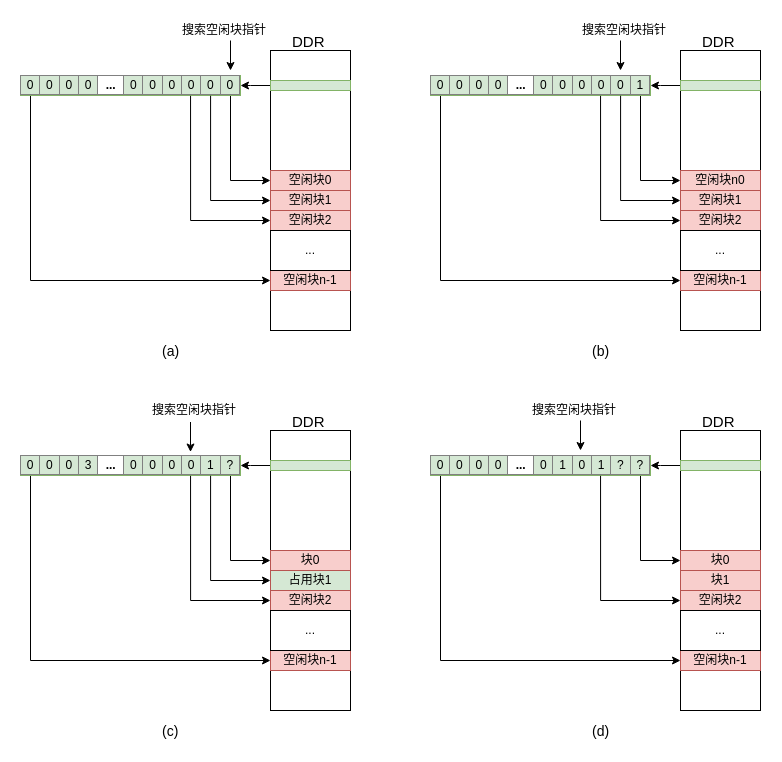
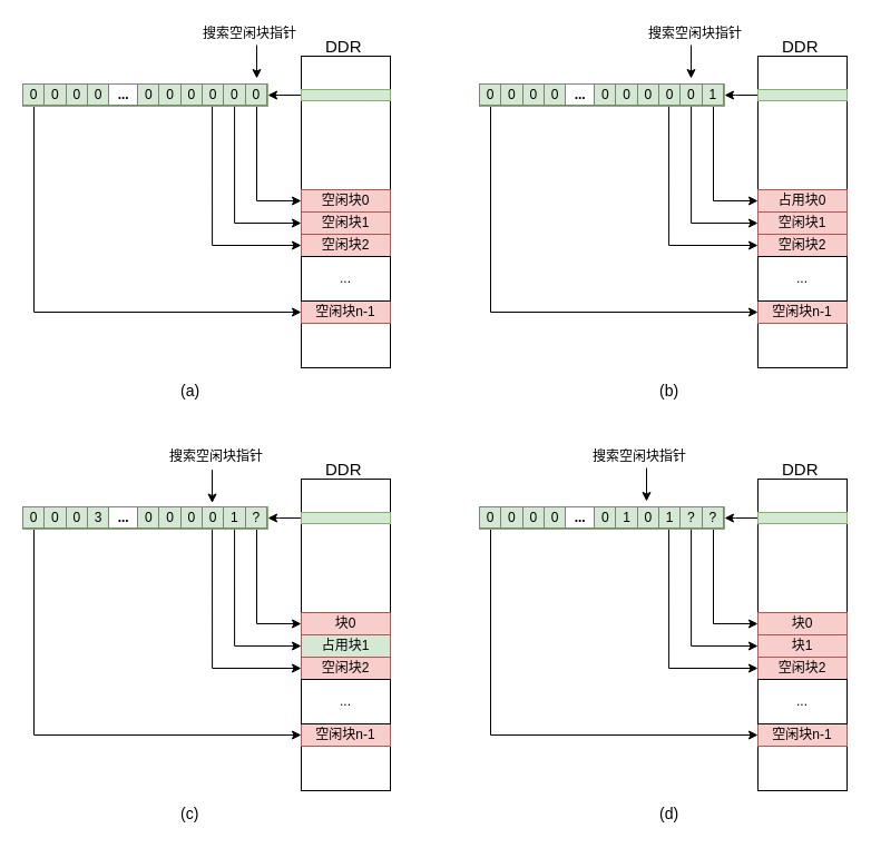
  <mxCell id="0" />
  <mxCell id="1" parent="0" />
  <mxCell id="2" value="" style="rounded=0;whiteSpace=wrap;html=1;" vertex="1" parent="1"><mxGeometry x="270" y="50" width="80" height="280" as="geometry" /></mxCell>
  <mxCell id="3" value="&lt;font style=&quot;font-size: 15px&quot;&gt;DDR&lt;/font&gt;" style="text;html=1;resizable=0;points=[];autosize=1;align=left;verticalAlign=top;spacingTop=-4;" vertex="1" parent="1"><mxGeometry x="290" y="30" width="50" height="20" as="geometry" /></mxCell>
  <mxCell id="4" style="edgeStyle=orthogonalEdgeStyle;rounded=0;orthogonalLoop=1;jettySize=auto;html=1;entryX=1;entryY=0.5;entryDx=0;entryDy=0;" edge="1" parent="1" source="5" target="8"><mxGeometry relative="1" as="geometry"><Array as="points"><mxPoint x="250" y="85" /><mxPoint x="250" y="85" /></Array></mxGeometry></mxCell>
  <mxCell id="5" value="" style="rounded=0;whiteSpace=wrap;html=1;fillColor=#d5e8d4;strokeColor=#82b366;" vertex="1" parent="1"><mxGeometry x="270" y="80" width="80" height="10" as="geometry" /></mxCell>
  <mxCell id="6" style="edgeStyle=orthogonalEdgeStyle;rounded=0;orthogonalLoop=1;jettySize=auto;html=1;entryX=0;entryY=0.5;entryDx=0;entryDy=0;" edge="1" parent="1" source="8" target="9"><mxGeometry relative="1" as="geometry"><Array as="points"><mxPoint x="230" y="180" /></Array></mxGeometry></mxCell>
  <mxCell id="7" style="edgeStyle=orthogonalEdgeStyle;rounded=0;orthogonalLoop=1;jettySize=auto;html=1;entryX=0;entryY=0.5;entryDx=0;entryDy=0;" edge="1" parent="1" source="8" target="12"><mxGeometry relative="1" as="geometry"><mxPoint x="160" y="260" as="targetPoint" /><Array as="points"><mxPoint x="30" y="280" /></Array></mxGeometry></mxCell>
  <mxCell id="8" value="&lt;table border=&quot;1&quot; width=&quot;100%&quot; style=&quot;width: 100% ; height: 100% ; border-collapse: collapse&quot;&gt;&lt;tbody&gt;&lt;tr&gt;&lt;td align=&quot;center&quot;&gt;0&lt;/td&gt;&lt;td style=&quot;text-align: center&quot;&gt;0&lt;/td&gt;&lt;td style=&quot;text-align: center&quot;&gt;0&lt;/td&gt;&lt;td style=&quot;text-align: center&quot;&gt;0&lt;/td&gt;&lt;td style=&quot;text-align: center ; background-color: rgb(255 , 255 , 255)&quot;&gt;&lt;b&gt;...&lt;/b&gt;&lt;/td&gt;&lt;td style=&quot;text-align: center&quot;&gt;0&lt;/td&gt;&lt;td style=&quot;text-align: center&quot;&gt;0&lt;/td&gt;&lt;td style=&quot;text-align: center&quot;&gt;0&lt;/td&gt;&lt;td style=&quot;text-align: center&quot;&gt;0&lt;/td&gt;&lt;td style=&quot;text-align: center&quot;&gt;0&lt;/td&gt;&lt;td align=&quot;center&quot;&gt;0&lt;/td&gt;&lt;/tr&gt;&lt;/tbody&gt;&lt;/table&gt;" style="text;html=1;strokeColor=#82b366;fillColor=#d5e8d4;overflow=fill;" vertex="1" parent="1"><mxGeometry x="20" y="75" width="220" height="20" as="geometry" /></mxCell>
  <mxCell id="9" value="空闲块0" style="rounded=0;whiteSpace=wrap;html=1;fillColor=#f8cecc;strokeColor=#b85450;" vertex="1" parent="1"><mxGeometry x="270" y="170" width="80" height="20" as="geometry" /></mxCell>
  <mxCell id="10" value="空闲块1" style="rounded=0;whiteSpace=wrap;html=1;fillColor=#f8cecc;strokeColor=#b85450;" vertex="1" parent="1"><mxGeometry x="270" y="190" width="80" height="20" as="geometry" /></mxCell>
  <mxCell id="11" value="空闲块2" style="rounded=0;whiteSpace=wrap;html=1;fillColor=#f8cecc;strokeColor=#b85450;" vertex="1" parent="1"><mxGeometry x="270" y="210" width="80" height="20" as="geometry" /></mxCell>
  <mxCell id="12" value="空闲块n-1" style="rounded=0;whiteSpace=wrap;html=1;fillColor=#f8cecc;strokeColor=#b85450;" vertex="1" parent="1"><mxGeometry x="270" y="270" width="80" height="20" as="geometry" /></mxCell>
  <mxCell id="13" value="..." style="rounded=0;whiteSpace=wrap;html=1;" vertex="1" parent="1"><mxGeometry x="270" y="230" width="80" height="40" as="geometry" /></mxCell>
  <mxCell id="14" style="edgeStyle=orthogonalEdgeStyle;rounded=0;orthogonalLoop=1;jettySize=auto;html=1;entryX=0;entryY=0.5;entryDx=0;entryDy=0;exitX=0.864;exitY=1.014;exitDx=0;exitDy=0;exitPerimeter=0;" edge="1" parent="1" target="10" source="8"><mxGeometry relative="1" as="geometry"><mxPoint x="210" y="100" as="sourcePoint" /><mxPoint x="250" y="180.095" as="targetPoint" /><Array as="points"><mxPoint x="210" y="200" /></Array></mxGeometry></mxCell>
  <mxCell id="15" style="edgeStyle=orthogonalEdgeStyle;rounded=0;orthogonalLoop=1;jettySize=auto;html=1;entryX=0;entryY=0.5;entryDx=0;entryDy=0;exitX=0.773;exitY=1.018;exitDx=0;exitDy=0;exitPerimeter=0;" edge="1" parent="1" target="11" source="8"><mxGeometry relative="1" as="geometry"><mxPoint x="190" y="100" as="sourcePoint" /><mxPoint x="260" y="220" as="targetPoint" /><Array as="points"><mxPoint x="190" y="220" /></Array></mxGeometry></mxCell>
  <mxCell id="16" value="" style="endArrow=classic;html=1;" edge="1" parent="1"><mxGeometry width="50" height="50" relative="1" as="geometry"><mxPoint x="230" y="40" as="sourcePoint" /><mxPoint x="230" y="70" as="targetPoint" /></mxGeometry></mxCell>
  <mxCell id="17" value="搜索空闲块指针" style="text;html=1;resizable=0;points=[];autosize=1;align=left;verticalAlign=top;spacingTop=-4;" vertex="1" parent="1"><mxGeometry x="180" y="20" width="100" height="20" as="geometry" /></mxCell>
  <mxCell id="18" value="&lt;font style=&quot;font-size: 14px&quot;&gt;(a)&lt;/font&gt;" style="text;html=1;resizable=0;points=[];autosize=1;align=left;verticalAlign=top;spacingTop=-4;" vertex="1" parent="1"><mxGeometry x="160" y="340" width="30" height="20" as="geometry" /></mxCell>
  <mxCell id="19" value="" style="rounded=0;whiteSpace=wrap;html=1;" vertex="1" parent="1"><mxGeometry x="680" y="50" width="80" height="280" as="geometry" /></mxCell>
  <mxCell id="20" value="&lt;font style=&quot;font-size: 15px&quot;&gt;DDR&lt;/font&gt;" style="text;html=1;resizable=0;points=[];autosize=1;align=left;verticalAlign=top;spacingTop=-4;" vertex="1" parent="1"><mxGeometry x="700" y="30" width="50" height="20" as="geometry" /></mxCell>
  <mxCell id="21" style="edgeStyle=orthogonalEdgeStyle;rounded=0;orthogonalLoop=1;jettySize=auto;html=1;entryX=1;entryY=0.5;entryDx=0;entryDy=0;" edge="1" source="22" target="25" parent="1"><mxGeometry relative="1" as="geometry"><Array as="points"><mxPoint x="660" y="85" /><mxPoint x="660" y="85" /></Array></mxGeometry></mxCell>
  <mxCell id="22" value="" style="rounded=0;whiteSpace=wrap;html=1;fillColor=#d5e8d4;strokeColor=#82b366;" vertex="1" parent="1"><mxGeometry x="680" y="80" width="80" height="10" as="geometry" /></mxCell>
  <mxCell id="23" style="edgeStyle=orthogonalEdgeStyle;rounded=0;orthogonalLoop=1;jettySize=auto;html=1;entryX=0;entryY=0.5;entryDx=0;entryDy=0;" edge="1" source="25" target="26" parent="1"><mxGeometry relative="1" as="geometry"><Array as="points"><mxPoint x="640" y="180" /></Array></mxGeometry></mxCell>
  <mxCell id="24" style="edgeStyle=orthogonalEdgeStyle;rounded=0;orthogonalLoop=1;jettySize=auto;html=1;entryX=0;entryY=0.5;entryDx=0;entryDy=0;" edge="1" source="25" target="29" parent="1"><mxGeometry relative="1" as="geometry"><mxPoint x="570" y="260" as="targetPoint" /><Array as="points"><mxPoint x="440" y="280" /></Array></mxGeometry></mxCell>
  <mxCell id="25" value="&lt;table border=&quot;1&quot; width=&quot;100%&quot; style=&quot;width: 100% ; height: 100% ; border-collapse: collapse&quot;&gt;&lt;tbody&gt;&lt;tr&gt;&lt;td align=&quot;center&quot;&gt;0&lt;/td&gt;&lt;td style=&quot;text-align: center&quot;&gt;0&lt;/td&gt;&lt;td style=&quot;text-align: center&quot;&gt;0&lt;/td&gt;&lt;td style=&quot;text-align: center&quot;&gt;0&lt;/td&gt;&lt;td style=&quot;text-align: center ; background-color: rgb(255 , 255 , 255)&quot;&gt;&lt;b&gt;...&lt;/b&gt;&lt;/td&gt;&lt;td style=&quot;text-align: center&quot;&gt;0&lt;/td&gt;&lt;td style=&quot;text-align: center&quot;&gt;0&lt;/td&gt;&lt;td style=&quot;text-align: center&quot;&gt;0&lt;/td&gt;&lt;td style=&quot;text-align: center&quot;&gt;0&lt;/td&gt;&lt;td style=&quot;text-align: center&quot;&gt;0&lt;/td&gt;&lt;td align=&quot;center&quot;&gt;1&lt;/td&gt;&lt;/tr&gt;&lt;/tbody&gt;&lt;/table&gt;" style="text;html=1;strokeColor=#82b366;fillColor=#d5e8d4;overflow=fill;" vertex="1" parent="1"><mxGeometry x="430" y="75" width="220" height="20" as="geometry" /></mxCell>
- <mxCell id="26" value="空闲块n0" style="rounded=0;whiteSpace=wrap;html=1;fillColor=#f8cecc;strokeColor=#b85450;" vertex="1" parent="1"><mxGeometry x="680" y="170" width="80" height="20" as="geometry" /></mxCell>
+ <mxCell id="26" value="占用块0" style="rounded=0;whiteSpace=wrap;html=1;fillColor=#f8cecc;strokeColor=#b85450;" vertex="1" parent="1"><mxGeometry x="680" y="170" width="80" height="20" as="geometry" /></mxCell>
  <mxCell id="27" value="空闲块1" style="rounded=0;whiteSpace=wrap;html=1;fillColor=#f8cecc;strokeColor=#b85450;" vertex="1" parent="1"><mxGeometry x="680" y="190" width="80" height="20" as="geometry" /></mxCell>
  <mxCell id="28" value="空闲块2" style="rounded=0;whiteSpace=wrap;html=1;fillColor=#f8cecc;strokeColor=#b85450;" vertex="1" parent="1"><mxGeometry x="680" y="210" width="80" height="20" as="geometry" /></mxCell>
  <mxCell id="29" value="空闲块n-1" style="rounded=0;whiteSpace=wrap;html=1;fillColor=#f8cecc;strokeColor=#b85450;" vertex="1" parent="1"><mxGeometry x="680" y="270" width="80" height="20" as="geometry" /></mxCell>
  <mxCell id="30" value="..." style="rounded=0;whiteSpace=wrap;html=1;" vertex="1" parent="1"><mxGeometry x="680" y="230" width="80" height="40" as="geometry" /></mxCell>
  <mxCell id="31" style="edgeStyle=orthogonalEdgeStyle;rounded=0;orthogonalLoop=1;jettySize=auto;html=1;entryX=0;entryY=0.5;entryDx=0;entryDy=0;exitX=0.864;exitY=1.014;exitDx=0;exitDy=0;exitPerimeter=0;" edge="1" source="25" target="27" parent="1"><mxGeometry relative="1" as="geometry"><mxPoint x="620" y="100" as="sourcePoint" /><mxPoint x="660" y="180.095" as="targetPoint" /><Array as="points"><mxPoint x="620" y="200" /></Array></mxGeometry></mxCell>
  <mxCell id="32" style="edgeStyle=orthogonalEdgeStyle;rounded=0;orthogonalLoop=1;jettySize=auto;html=1;entryX=0;entryY=0.5;entryDx=0;entryDy=0;exitX=0.773;exitY=1.018;exitDx=0;exitDy=0;exitPerimeter=0;" edge="1" source="25" target="28" parent="1"><mxGeometry relative="1" as="geometry"><mxPoint x="600" y="100" as="sourcePoint" /><mxPoint x="670" y="220" as="targetPoint" /><Array as="points"><mxPoint x="600" y="220" /></Array></mxGeometry></mxCell>
  <mxCell id="33" value="" style="endArrow=classic;html=1;" edge="1" parent="1"><mxGeometry width="50" height="50" relative="1" as="geometry"><mxPoint x="620" y="40" as="sourcePoint" /><mxPoint x="620" y="70" as="targetPoint" /></mxGeometry></mxCell>
  <mxCell id="34" value="搜索空闲块指针" style="text;html=1;resizable=0;points=[];autosize=1;align=left;verticalAlign=top;spacingTop=-4;" vertex="1" parent="1"><mxGeometry x="580" y="20" width="100" height="20" as="geometry" /></mxCell>
  <mxCell id="35" value="" style="rounded=0;whiteSpace=wrap;html=1;" vertex="1" parent="1"><mxGeometry x="270" y="430" width="80" height="280" as="geometry" /></mxCell>
  <mxCell id="36" value="&lt;font style=&quot;font-size: 15px&quot;&gt;DDR&lt;/font&gt;" style="text;html=1;resizable=0;points=[];autosize=1;align=left;verticalAlign=top;spacingTop=-4;" vertex="1" parent="1"><mxGeometry x="290" y="410" width="50" height="20" as="geometry" /></mxCell>
  <mxCell id="37" style="edgeStyle=orthogonalEdgeStyle;rounded=0;orthogonalLoop=1;jettySize=auto;html=1;entryX=1;entryY=0.5;entryDx=0;entryDy=0;" edge="1" source="38" target="41" parent="1"><mxGeometry relative="1" as="geometry"><Array as="points"><mxPoint x="250" y="465" /><mxPoint x="250" y="465" /></Array></mxGeometry></mxCell>
  <mxCell id="38" value="" style="rounded=0;whiteSpace=wrap;html=1;fillColor=#d5e8d4;strokeColor=#82b366;" vertex="1" parent="1"><mxGeometry x="270" y="460" width="80" height="10" as="geometry" /></mxCell>
  <mxCell id="39" style="edgeStyle=orthogonalEdgeStyle;rounded=0;orthogonalLoop=1;jettySize=auto;html=1;entryX=0;entryY=0.5;entryDx=0;entryDy=0;" edge="1" source="41" target="42" parent="1"><mxGeometry relative="1" as="geometry"><Array as="points"><mxPoint x="230" y="560" /></Array></mxGeometry></mxCell>
  <mxCell id="40" style="edgeStyle=orthogonalEdgeStyle;rounded=0;orthogonalLoop=1;jettySize=auto;html=1;entryX=0;entryY=0.5;entryDx=0;entryDy=0;" edge="1" source="41" target="45" parent="1"><mxGeometry relative="1" as="geometry"><mxPoint x="160" y="640" as="targetPoint" /><Array as="points"><mxPoint x="30" y="660" /></Array></mxGeometry></mxCell>
  <mxCell id="41" value="&lt;table border=&quot;1&quot; width=&quot;100%&quot; style=&quot;width: 100% ; height: 100% ; border-collapse: collapse&quot;&gt;&lt;tbody&gt;&lt;tr&gt;&lt;td align=&quot;center&quot;&gt;0&lt;/td&gt;&lt;td style=&quot;text-align: center&quot;&gt;0&lt;/td&gt;&lt;td style=&quot;text-align: center&quot;&gt;0&lt;/td&gt;&lt;td style=&quot;text-align: center&quot;&gt;3&lt;/td&gt;&lt;td style=&quot;text-align: center ; background-color: rgb(255 , 255 , 255)&quot;&gt;&lt;b&gt;...&lt;/b&gt;&lt;/td&gt;&lt;td style=&quot;text-align: center&quot;&gt;0&lt;/td&gt;&lt;td style=&quot;text-align: center&quot;&gt;0&lt;/td&gt;&lt;td style=&quot;text-align: center&quot;&gt;0&lt;/td&gt;&lt;td style=&quot;text-align: center&quot;&gt;0&lt;/td&gt;&lt;td style=&quot;text-align: center&quot;&gt;1&lt;/td&gt;&lt;td align=&quot;center&quot;&gt;?&lt;/td&gt;&lt;/tr&gt;&lt;/tbody&gt;&lt;/table&gt;" style="text;html=1;strokeColor=#82b366;fillColor=#d5e8d4;overflow=fill;" vertex="1" parent="1"><mxGeometry x="20" y="455" width="220" height="20" as="geometry" /></mxCell>
  <mxCell id="42" value="块0" style="rounded=0;whiteSpace=wrap;html=1;fillColor=#f8cecc;strokeColor=#b85450;" vertex="1" parent="1"><mxGeometry x="270" y="550" width="80" height="20" as="geometry" /></mxCell>
  <mxCell id="43" value="占用块1" style="rounded=0;whiteSpace=wrap;html=1;fillColor=#d5e8d4;strokeColor=#b85450;" vertex="1" parent="1"><mxGeometry x="270" y="570" width="80" height="20" as="geometry" /></mxCell>
  <mxCell id="44" value="空闲块2" style="rounded=0;whiteSpace=wrap;html=1;fillColor=#f8cecc;strokeColor=#b85450;" vertex="1" parent="1"><mxGeometry x="270" y="590" width="80" height="20" as="geometry" /></mxCell>
  <mxCell id="45" value="空闲块n-1" style="rounded=0;whiteSpace=wrap;html=1;fillColor=#f8cecc;strokeColor=#b85450;" vertex="1" parent="1"><mxGeometry x="270" y="650" width="80" height="20" as="geometry" /></mxCell>
  <mxCell id="46" value="..." style="rounded=0;whiteSpace=wrap;html=1;" vertex="1" parent="1"><mxGeometry x="270" y="610" width="80" height="40" as="geometry" /></mxCell>
  <mxCell id="47" style="edgeStyle=orthogonalEdgeStyle;rounded=0;orthogonalLoop=1;jettySize=auto;html=1;entryX=0;entryY=0.5;entryDx=0;entryDy=0;exitX=0.864;exitY=1.014;exitDx=0;exitDy=0;exitPerimeter=0;" edge="1" source="41" target="43" parent="1"><mxGeometry relative="1" as="geometry"><mxPoint x="210" y="480" as="sourcePoint" /><mxPoint x="250" y="560.095" as="targetPoint" /><Array as="points"><mxPoint x="210" y="580" /></Array></mxGeometry></mxCell>
  <mxCell id="48" style="edgeStyle=orthogonalEdgeStyle;rounded=0;orthogonalLoop=1;jettySize=auto;html=1;entryX=0;entryY=0.5;entryDx=0;entryDy=0;exitX=0.773;exitY=1.018;exitDx=0;exitDy=0;exitPerimeter=0;" edge="1" source="41" target="44" parent="1"><mxGeometry relative="1" as="geometry"><mxPoint x="190" y="480" as="sourcePoint" /><mxPoint x="260" y="600" as="targetPoint" /><Array as="points"><mxPoint x="190" y="600" /></Array></mxGeometry></mxCell>
  <mxCell id="49" value="" style="endArrow=classic;html=1;" edge="1" parent="1"><mxGeometry width="50" height="50" relative="1" as="geometry"><mxPoint x="190" y="421.5" as="sourcePoint" /><mxPoint x="190" y="451.5" as="targetPoint" /></mxGeometry></mxCell>
  <mxCell id="50" value="搜索空闲块指针" style="text;html=1;resizable=0;points=[];autosize=1;align=left;verticalAlign=top;spacingTop=-4;" vertex="1" parent="1"><mxGeometry x="150" y="400" width="100" height="20" as="geometry" /></mxCell>
  <mxCell id="51" value="" style="rounded=0;whiteSpace=wrap;html=1;" vertex="1" parent="1"><mxGeometry x="680" y="430" width="80" height="280" as="geometry" /></mxCell>
  <mxCell id="52" value="&lt;font style=&quot;font-size: 15px&quot;&gt;DDR&lt;/font&gt;" style="text;html=1;resizable=0;points=[];autosize=1;align=left;verticalAlign=top;spacingTop=-4;" vertex="1" parent="1"><mxGeometry x="700" y="410" width="50" height="20" as="geometry" /></mxCell>
  <mxCell id="53" style="edgeStyle=orthogonalEdgeStyle;rounded=0;orthogonalLoop=1;jettySize=auto;html=1;entryX=1;entryY=0.5;entryDx=0;entryDy=0;" edge="1" source="54" target="57" parent="1"><mxGeometry relative="1" as="geometry"><Array as="points"><mxPoint x="660" y="465" /><mxPoint x="660" y="465" /></Array></mxGeometry></mxCell>
  <mxCell id="54" value="" style="rounded=0;whiteSpace=wrap;html=1;fillColor=#d5e8d4;strokeColor=#82b366;" vertex="1" parent="1"><mxGeometry x="680" y="460" width="80" height="10" as="geometry" /></mxCell>
  <mxCell id="55" style="edgeStyle=orthogonalEdgeStyle;rounded=0;orthogonalLoop=1;jettySize=auto;html=1;entryX=0;entryY=0.5;entryDx=0;entryDy=0;" edge="1" source="57" target="58" parent="1"><mxGeometry relative="1" as="geometry"><Array as="points"><mxPoint x="640" y="560" /></Array></mxGeometry></mxCell>
  <mxCell id="56" style="edgeStyle=orthogonalEdgeStyle;rounded=0;orthogonalLoop=1;jettySize=auto;html=1;entryX=0;entryY=0.5;entryDx=0;entryDy=0;" edge="1" source="57" target="61" parent="1"><mxGeometry relative="1" as="geometry"><mxPoint x="570" y="640" as="targetPoint" /><Array as="points"><mxPoint x="440" y="660" /></Array></mxGeometry></mxCell>
  <mxCell id="57" value="&lt;table border=&quot;1&quot; width=&quot;100%&quot; style=&quot;width: 100% ; height: 100% ; border-collapse: collapse&quot;&gt;&lt;tbody&gt;&lt;tr&gt;&lt;td align=&quot;center&quot;&gt;0&lt;/td&gt;&lt;td style=&quot;text-align: center&quot;&gt;0&lt;/td&gt;&lt;td style=&quot;text-align: center&quot;&gt;0&lt;/td&gt;&lt;td style=&quot;text-align: center&quot;&gt;0&lt;/td&gt;&lt;td style=&quot;text-align: center ; background-color: rgb(255 , 255 , 255)&quot;&gt;&lt;b&gt;...&lt;/b&gt;&lt;/td&gt;&lt;td style=&quot;text-align: center&quot;&gt;0&lt;/td&gt;&lt;td style=&quot;text-align: center&quot;&gt;1&lt;/td&gt;&lt;td style=&quot;text-align: center&quot;&gt;0&lt;/td&gt;&lt;td style=&quot;text-align: center&quot;&gt;1&lt;/td&gt;&lt;td style=&quot;text-align: center&quot;&gt;?&lt;/td&gt;&lt;td align=&quot;center&quot;&gt;?&lt;/td&gt;&lt;/tr&gt;&lt;/tbody&gt;&lt;/table&gt;" style="text;html=1;strokeColor=#82b366;fillColor=#d5e8d4;overflow=fill;" vertex="1" parent="1"><mxGeometry x="430" y="455" width="220" height="20" as="geometry" /></mxCell>
  <mxCell id="58" value="块0" style="rounded=0;whiteSpace=wrap;html=1;fillColor=#f8cecc;strokeColor=#b85450;" vertex="1" parent="1"><mxGeometry x="680" y="550" width="80" height="20" as="geometry" /></mxCell>
  <mxCell id="59" value="块1" style="rounded=0;whiteSpace=wrap;html=1;fillColor=#f8cecc;strokeColor=#b85450;" vertex="1" parent="1"><mxGeometry x="680" y="570" width="80" height="20" as="geometry" /></mxCell>
  <mxCell id="60" value="空闲块2" style="rounded=0;whiteSpace=wrap;html=1;fillColor=#f8cecc;strokeColor=#b85450;" vertex="1" parent="1"><mxGeometry x="680" y="590" width="80" height="20" as="geometry" /></mxCell>
  <mxCell id="61" value="空闲块n-1" style="rounded=0;whiteSpace=wrap;html=1;fillColor=#f8cecc;strokeColor=#b85450;" vertex="1" parent="1"><mxGeometry x="680" y="650" width="80" height="20" as="geometry" /></mxCell>
  <mxCell id="62" value="..." style="rounded=0;whiteSpace=wrap;html=1;" vertex="1" parent="1"><mxGeometry x="680" y="610" width="80" height="40" as="geometry" /></mxCell>
+ <mxCell id="63" style="edgeStyle=orthogonalEdgeStyle;rounded=0;orthogonalLoop=1;jettySize=auto;html=1;entryX=0;entryY=0.5;entryDx=0;entryDy=0;exitX=0.864;exitY=1.014;exitDx=0;exitDy=0;exitPerimeter=0;" edge="1" source="57" target="59" parent="1"><mxGeometry relative="1" as="geometry"><mxPoint x="620" y="480" as="sourcePoint" /><mxPoint x="660" y="560.095" as="targetPoint" /><Array as="points"><mxPoint x="620" y="580" /></Array></mxGeometry></mxCell>
  <mxCell id="64" style="edgeStyle=orthogonalEdgeStyle;rounded=0;orthogonalLoop=1;jettySize=auto;html=1;entryX=0;entryY=0.5;entryDx=0;entryDy=0;exitX=0.773;exitY=1.018;exitDx=0;exitDy=0;exitPerimeter=0;" edge="1" source="57" target="60" parent="1"><mxGeometry relative="1" as="geometry"><mxPoint x="600" y="480" as="sourcePoint" /><mxPoint x="670" y="600" as="targetPoint" /><Array as="points"><mxPoint x="600" y="600" /></Array></mxGeometry></mxCell>
  <mxCell id="65" value="" style="endArrow=classic;html=1;" edge="1" parent="1"><mxGeometry width="50" height="50" relative="1" as="geometry"><mxPoint x="580" y="420" as="sourcePoint" /><mxPoint x="580" y="450" as="targetPoint" /></mxGeometry></mxCell>
  <mxCell id="66" value="搜索空闲块指针" style="text;html=1;resizable=0;points=[];autosize=1;align=left;verticalAlign=top;spacingTop=-4;" vertex="1" parent="1"><mxGeometry x="530" y="400" width="100" height="20" as="geometry" /></mxCell>
  <mxCell id="67" value="&lt;font style=&quot;font-size: 14px&quot;&gt;(b)&lt;/font&gt;" style="text;html=1;resizable=0;points=[];autosize=1;align=left;verticalAlign=top;spacingTop=-4;" vertex="1" parent="1"><mxGeometry x="590" y="340" width="30" height="20" as="geometry" /></mxCell>
  <mxCell id="68" value="&lt;font style=&quot;font-size: 14px&quot;&gt;(c)&lt;/font&gt;" style="text;html=1;resizable=0;points=[];autosize=1;align=left;verticalAlign=top;spacingTop=-4;" vertex="1" parent="1"><mxGeometry x="160" y="720" width="30" height="20" as="geometry" /></mxCell>
  <mxCell id="69" value="&lt;font style=&quot;font-size: 14px&quot;&gt;(d)&lt;/font&gt;" style="text;html=1;resizable=0;points=[];autosize=1;align=left;verticalAlign=top;spacingTop=-4;" vertex="1" parent="1"><mxGeometry x="590" y="720" width="30" height="20" as="geometry" /></mxCell>
